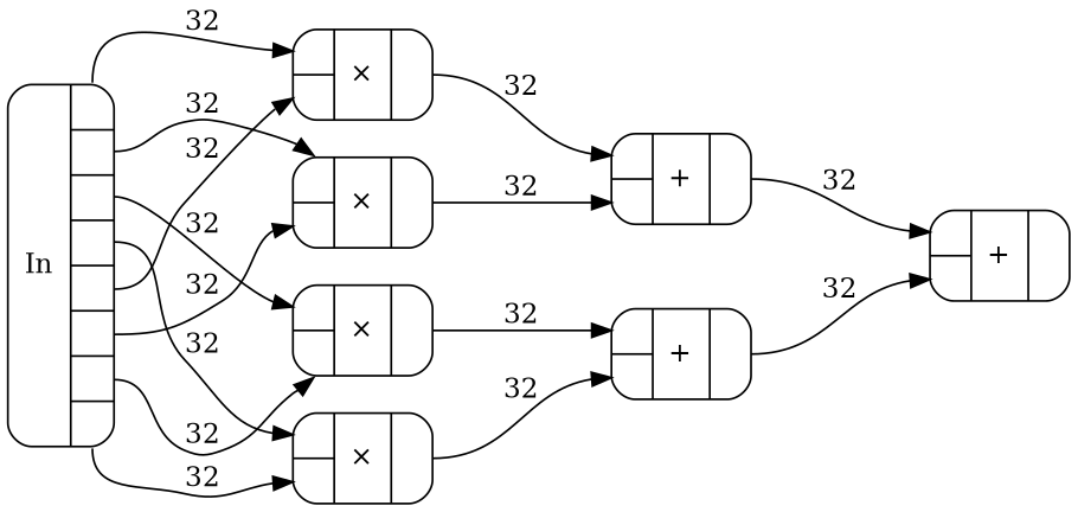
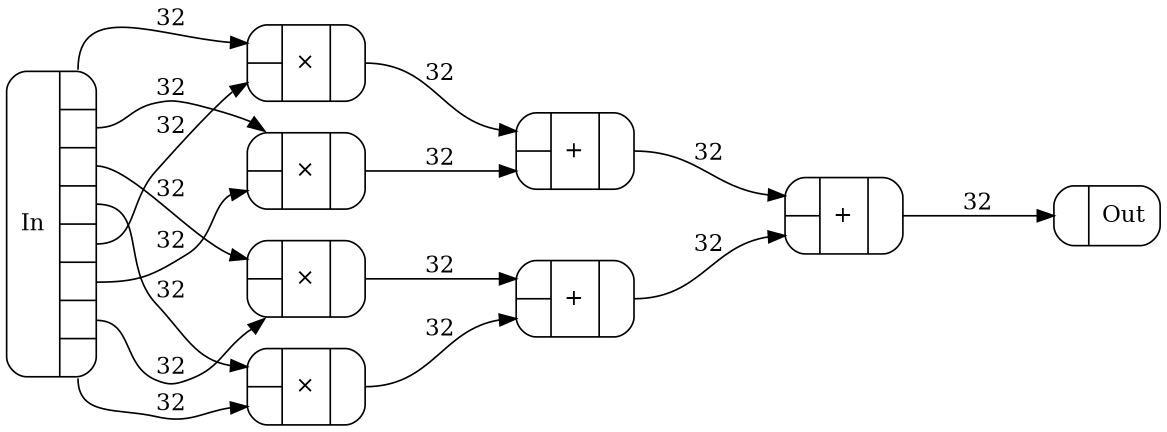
  digraph {
    rankdir=LR
    ranksep=1
    node [shape=Mrecord]
    edge [headport=In0 tailport=Out0]
    n1 [label="{In|{<Out0>|<Out1>|<Out2>|<Out3>|<Out4>|<Out5>|<Out6>|<Out7>}}"]
    n2 [label="{{<In0>|<In1>}|×|{<Out0>}}"]
    n3 [label="{{<In0>|<In1>}|×|{<Out0>}}"]
    n4 [label="{{<In0>|<In1>}|×|{<Out0>}}"]
    n5 [label="{{<In0>|<In1>}|×|{<Out0>}}"]
    n6 [label="{{<In0>|<In1>}|+|{<Out0>}}"]
    n7 [label="{{<In0>|<In1>}|+|{<Out0>}}"]
    n8 [label="{{<In0>|<In1>}|+|{<Out0>}}"]
+   n9 [label="{{<In0>}|Out}"]
    n1 -> n2 [label=32]
    n1 -> n2 [headport=In1 label=32 tailport=Out4]
    n1 -> n3 [label=32 tailport=Out1]
    n1 -> n3 [headport=In1 label=32 tailport=Out5]
    n1 -> n4 [label=32 tailport=Out2]
    n1 -> n4 [headport=In1 label=32 tailport=Out6]
    n1 -> n5 [label=32 tailport=Out3]
    n1 -> n5 [headport=In1 label=32 tailport=Out7]
    n2 -> n6 [label=32]
    n3 -> n6 [headport=In1 label=32]
    n4 -> n7 [label=32]
    n5 -> n7 [headport=In1 label=32]
    n6 -> n8 [label=32]
    n7 -> n8 [headport=In1 label=32]
+   n8 -> n9 [label=32]
  }
